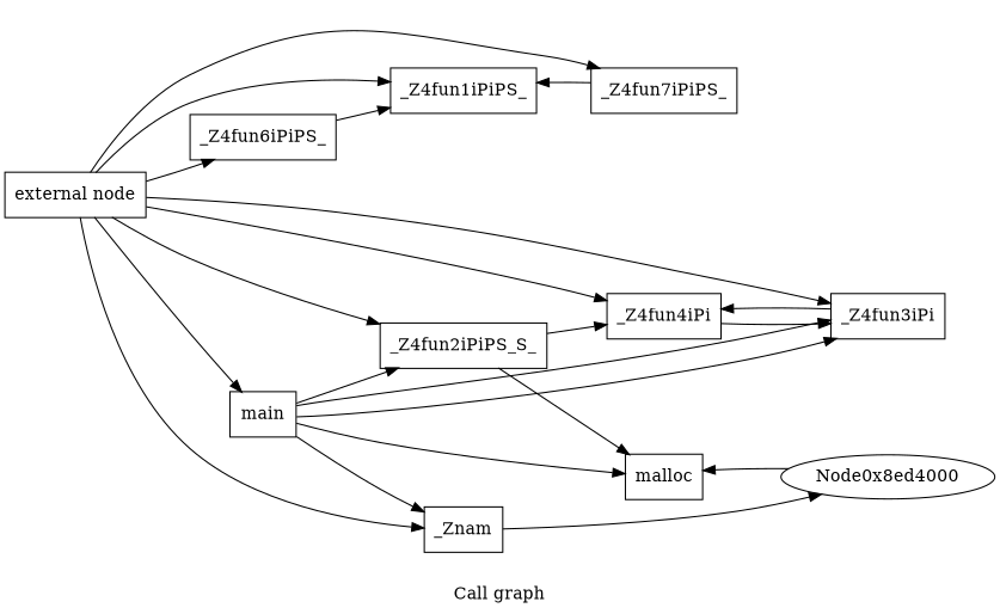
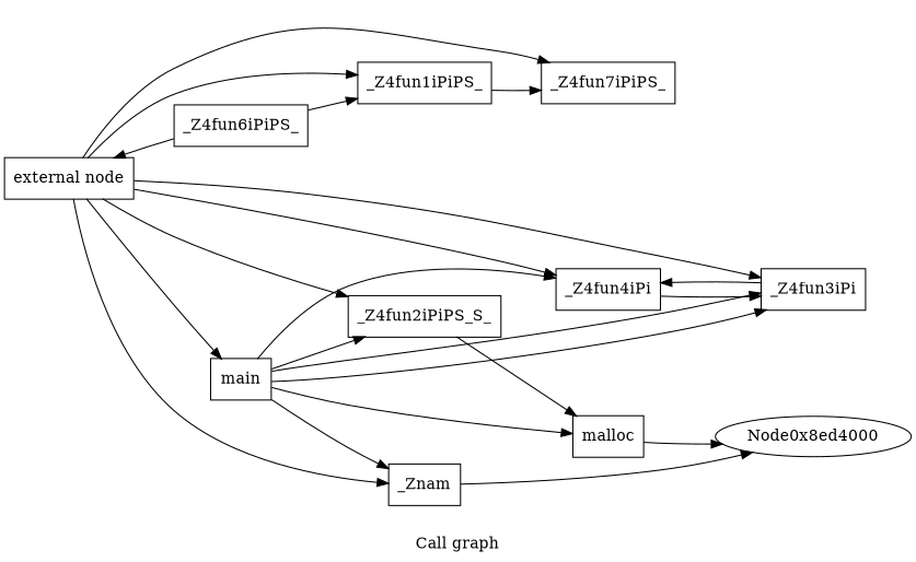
  digraph {
    label="Call graph"
    rankdir=LR
    node [shape=record]
    n1 [label="{external node}"]
    n2 [label="{_Z4fun1iPiPS_}"]
    n3 [label="{_Z4fun7iPiPS_}"]
    n4 [label="{_Z4fun2iPiPS_S_}"]
    n5 [label="{_Z4fun3iPi}"]
    n6 [label="{_Z4fun4iPi}"]
    n7 [label="{_Z4fun6iPiPS_}"]
    n8 [label="{main}"]
    n9 [label="{_Znam}"]
    n10 [label="{malloc}"]
    n11 [label=Node0x8ed4000 shape=""]
    n1 -> n2
    n1 -> n3
    n1 -> n4
    n1 -> n5
    n1 -> n6
-   n1 -> n7
+   n7 -> n1
    n1 -> n8
    n1 -> n9
-   n3 -> n2
+   n2 -> n3
    n4 -> n10
    n5 -> n6
    n6 -> n5
    n7 -> n2
    n8 -> n4
    n8 -> n5
    n8 -> n5
-   n4 -> n6
+   n8 -> n6
    n8 -> n9
    n8 -> n10
    n9 -> n11
-   n11 -> n10
+   n10 -> n11
  }
